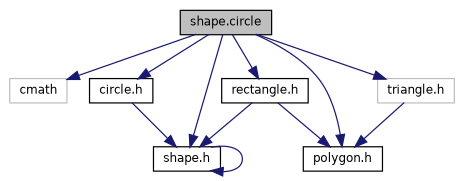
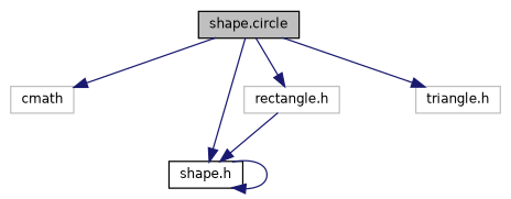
  digraph {
    node [color=black fillcolor=white fontname=Helvetica fontsize=10 shape=record style=filled]
    edge [color=midnightblue fontname=Helvetica fontsize=10 labelfontname=Helvetica labelfontsize=10 style=solid]
    n1 [fillcolor=grey75 fontcolor=black height=0.2 label="shape.circle" width=0.4]
    n2 [color=grey75 height=0.2 label=cmath width=0.4]
-   n3 [height=0.2 label="circle.h" width=0.4]
    n4 [height=0.2 label="shape.h" width=0.4]
-   n5 [height=0.2 label="polygon.h" width=0.4]
    n6 [color=grey75 height=0.2 label="triangle.h" width=0.4]
-   n7 [height=0.2 label="rectangle.h" width=0.4]
+   n7 [color=grey75 height=0.2 label="rectangle.h" width=0.4]
    n1 -> n2
-   n1 -> n3
    n1 -> n4
-   n1 -> n5
    n1 -> n6
    n1 -> n7
-   n3 -> n4
    n4 -> n4
-   n6 -> n5
    n7 -> n4
-   n7 -> n5
  }
